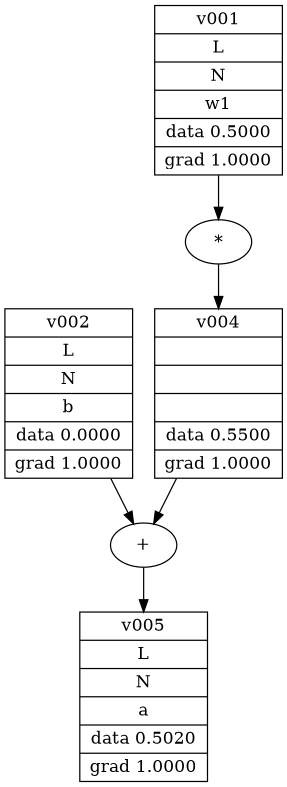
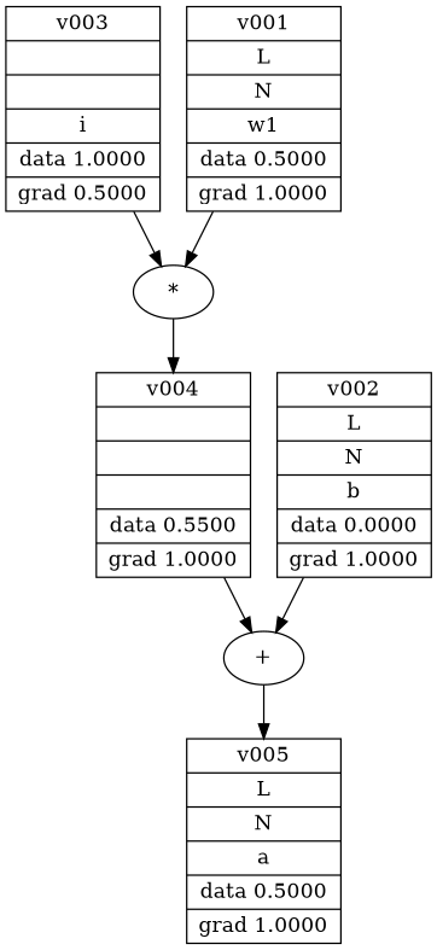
  digraph {
    rankdir=TB
    node [shape=record]
+   n1 [label="{ v003 | | |i | data 1.0000 | grad 0.5000 }"]
    n2 [label="*" shape=""]
    n3 [label="{ v004 | | | | data 0.5500 | grad 1.0000 }"]
-   n4 [label="{ v005 |L |N |a | data 0.5020 | grad 1.0000 }"]
+   n4 [label="{ v005 |L |N |a | data 0.5000 | grad 1.0000 }"]
    n5 [label="+" shape=""]
    n6 [label="{ v001 |L |N |w1 | data 0.5000 | grad 1.0000 }"]
    n7 [label="{ v002 |L |N |b | data 0.0000 | grad 1.0000 }"]
+   n1 -> n2
    n2 -> n3
    n3 -> n5
    n5 -> n4
    n6 -> n2
    n7 -> n5
  }
